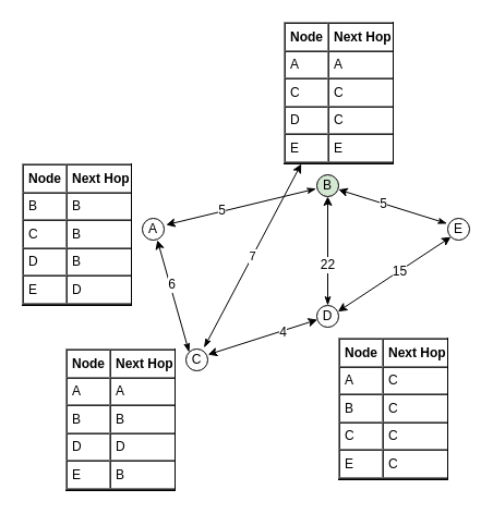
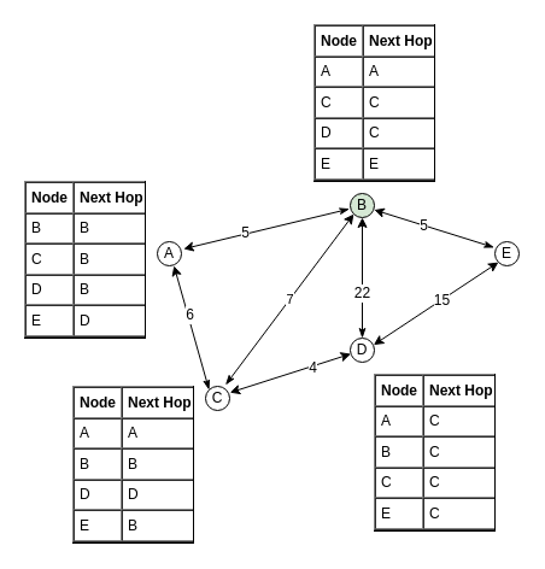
  <mxCell id="0" />
  <mxCell id="1" parent="0" />
  <mxCell id="2" value="&lt;div&gt;A&lt;/div&gt;" style="ellipse;whiteSpace=wrap;html=1;" parent="1" vertex="1"><mxGeometry x="130" y="200" width="20" height="20" as="geometry" /></mxCell>
  <mxCell id="3" value="E" style="ellipse;whiteSpace=wrap;html=1;" parent="1" vertex="1"><mxGeometry x="410" y="200" width="20" height="20" as="geometry" /></mxCell>
  <mxCell id="4" value="D" style="ellipse;whiteSpace=wrap;html=1;" parent="1" vertex="1"><mxGeometry x="290" y="280" width="20" height="20" as="geometry" /></mxCell>
  <mxCell id="5" value="C" style="ellipse;whiteSpace=wrap;html=1;" parent="1" vertex="1"><mxGeometry x="170" y="320" width="20" height="20" as="geometry" /></mxCell>
  <mxCell id="6" value="B" style="ellipse;whiteSpace=wrap;html=1;fillColor=#d5e8d4;" parent="1" vertex="1"><mxGeometry x="290" y="160" width="20" height="20" as="geometry" /></mxCell>
  <mxCell id="7" value="" style="endArrow=classic;html=1;exitX=0.5;exitY=0;exitDx=0;exitDy=0;entryX=0.5;entryY=1;entryDx=0;entryDy=0;startArrow=classicThin;startFill=1;" parent="1" source="4" target="6" edge="1"><mxGeometry width="50" height="50" relative="1" as="geometry"><mxPoint x="310" y="300" as="sourcePoint" /><mxPoint x="360" y="250" as="targetPoint" /></mxGeometry></mxCell>
  <mxCell id="8" value="22" style="text;html=1;align=center;verticalAlign=middle;resizable=0;points=[];labelBackgroundColor=#ffffff;" parent="7" vertex="1" connectable="0"><mxGeometry x="-0.242" y="1" relative="1" as="geometry"><mxPoint as="offset" /></mxGeometry></mxCell>
  <mxCell id="9" value="" style="endArrow=classic;html=1;entryX=1.01;entryY=0.26;entryDx=0;entryDy=0;entryPerimeter=0;startArrow=classic;startFill=1;" parent="1" source="4" target="5" edge="1"><mxGeometry width="50" height="50" relative="1" as="geometry"><mxPoint x="310" y="290" as="sourcePoint" /><mxPoint x="310" y="190" as="targetPoint" /></mxGeometry></mxCell>
  <mxCell id="10" value="4" style="text;html=1;align=center;verticalAlign=middle;resizable=0;points=[];labelBackgroundColor=#ffffff;" parent="9" vertex="1" connectable="0"><mxGeometry x="-0.362" y="1" relative="1" as="geometry"><mxPoint as="offset" /></mxGeometry></mxCell>
  <mxCell id="11" value="" style="endArrow=classic;html=1;exitX=0.97;exitY=0.28;exitDx=0;exitDy=0;entryX=0;entryY=1;entryDx=0;entryDy=0;exitPerimeter=0;startArrow=classic;startFill=1;" parent="1" source="4" target="3" edge="1"><mxGeometry width="50" height="50" relative="1" as="geometry"><mxPoint x="320" y="300" as="sourcePoint" /><mxPoint x="320" y="200" as="targetPoint" /></mxGeometry></mxCell>
  <mxCell id="12" value="15" style="text;html=1;align=center;verticalAlign=middle;resizable=0;points=[];labelBackgroundColor=#ffffff;" parent="11" vertex="1" connectable="0"><mxGeometry x="0.08" relative="1" as="geometry"><mxPoint as="offset" /></mxGeometry></mxCell>
  <mxCell id="13" value="" style="endArrow=classic;html=1;exitX=-0.03;exitY=0.24;exitDx=0;exitDy=0;entryX=0.99;entryY=0.68;entryDx=0;entryDy=0;startArrow=classicThin;startFill=1;exitPerimeter=0;entryPerimeter=0;" parent="1" source="3" target="6" edge="1"><mxGeometry width="50" height="50" relative="1" as="geometry"><mxPoint x="310" y="290" as="sourcePoint" /><mxPoint x="310" y="190" as="targetPoint" /></mxGeometry></mxCell>
  <mxCell id="14" value="5" style="text;html=1;align=center;verticalAlign=middle;resizable=0;points=[];labelBackgroundColor=#ffffff;" parent="13" vertex="1" connectable="0"><mxGeometry x="0.183" relative="1" as="geometry"><mxPoint as="offset" /></mxGeometry></mxCell>
- <mxCell id="15" value="7" style="endArrow=classic;html=1;exitX=0.83;exitY=-0.06;exitDx=0;exitDy=0;startArrow=classicThin;startFill=1;exitPerimeter=0;" parent="1" source="5" target="21" edge="1"><mxGeometry width="50" height="50" relative="1" as="geometry"><mxPoint x="320" y="300" as="sourcePoint" /><mxPoint x="320" y="200" as="targetPoint" /></mxGeometry></mxCell>
+ <mxCell id="15" value="7" style="endArrow=classic;html=1;exitX=0.83;exitY=-0.06;exitDx=0;exitDy=0;entryX=0;entryY=1;entryDx=0;entryDy=0;startArrow=classicThin;startFill=1;exitPerimeter=0;" parent="1" source="5" target="6" edge="1"><mxGeometry width="50" height="50" relative="1" as="geometry"><mxPoint x="320" y="300" as="sourcePoint" /><mxPoint x="320" y="200" as="targetPoint" /></mxGeometry></mxCell>
  <mxCell id="16" value="" style="endArrow=classic;html=1;exitX=0;exitY=0;exitDx=0;exitDy=0;entryX=0.69;entryY=1;entryDx=0;entryDy=0;startArrow=classicThin;startFill=1;entryPerimeter=0;" parent="1" source="5" target="2" edge="1"><mxGeometry width="50" height="50" relative="1" as="geometry"><mxPoint x="330" y="310" as="sourcePoint" /><mxPoint x="330" y="210" as="targetPoint" /></mxGeometry></mxCell>
  <mxCell id="17" value="6" style="text;html=1;align=center;verticalAlign=middle;resizable=0;points=[];labelBackgroundColor=#ffffff;" parent="16" vertex="1" connectable="0"><mxGeometry x="0.224" y="-1" relative="1" as="geometry"><mxPoint as="offset" /></mxGeometry></mxCell>
  <mxCell id="18" value="" style="endArrow=classic;html=1;exitX=-0.03;exitY=0.64;exitDx=0;exitDy=0;entryX=1.09;entryY=0.3;entryDx=0;entryDy=0;startArrow=classicThin;startFill=1;entryPerimeter=0;exitPerimeter=0;" parent="1" source="6" target="2" edge="1"><mxGeometry width="50" height="50" relative="1" as="geometry"><mxPoint x="340" y="320" as="sourcePoint" /><mxPoint x="340" y="220" as="targetPoint" /></mxGeometry></mxCell>
  <mxCell id="19" value="&lt;div&gt;5&lt;/div&gt;" style="text;html=1;align=center;verticalAlign=middle;resizable=0;points=[];labelBackgroundColor=#ffffff;" parent="18" vertex="1" connectable="0"><mxGeometry x="0.254" y="-1" relative="1" as="geometry"><mxPoint as="offset" /></mxGeometry></mxCell>
  <mxCell id="20" value="&lt;table style=&quot;font-size: 1em ; width: 100% ; height: 100%&quot; cellspacing=&quot;0&quot; cellpadding=&quot;4&quot; border=&quot;1&quot;&gt;&lt;tbody&gt;&lt;tr&gt;&lt;th&gt;Node&lt;br&gt;&lt;/th&gt;&lt;th&gt;Next Hop&lt;br&gt;&lt;/th&gt;&lt;/tr&gt;&lt;tr&gt;&lt;td&gt;A&lt;br&gt;&lt;/td&gt;&lt;td&gt;C&lt;br&gt;&lt;/td&gt;&lt;/tr&gt;&lt;tr&gt;&lt;td&gt;B&lt;br&gt;&lt;/td&gt;&lt;td&gt;C&lt;br&gt;&lt;/td&gt;&lt;/tr&gt;&lt;tr&gt;&lt;td&gt;C&lt;br&gt;&lt;/td&gt;&lt;td&gt;C&lt;br&gt;&lt;/td&gt;&lt;/tr&gt;&lt;tr&gt;&lt;td&gt;E&lt;/td&gt;&lt;td&gt;C&lt;br&gt;&lt;/td&gt;&lt;/tr&gt;&lt;/tbody&gt;&lt;/table&gt; " style="verticalAlign=top;align=left;overflow=fill;fontSize=12;fontFamily=Helvetica;html=1" parent="1" vertex="1"><mxGeometry x="310" y="310" width="100" height="130" as="geometry" /></mxCell>
  <mxCell id="21" value="&lt;table style=&quot;font-size: 1em ; width: 100% ; height: 100%&quot; cellspacing=&quot;0&quot; cellpadding=&quot;4&quot; border=&quot;1&quot;&gt;&lt;tbody&gt;&lt;tr&gt;&lt;th&gt;Node&lt;br&gt;&lt;/th&gt;&lt;th&gt;Next Hop&lt;br&gt;&lt;/th&gt;&lt;/tr&gt;&lt;tr&gt;&lt;td&gt;A&lt;br&gt;&lt;/td&gt;&lt;td&gt;A&lt;br&gt;&lt;/td&gt;&lt;/tr&gt;&lt;tr&gt;&lt;td&gt;C&lt;br&gt;&lt;/td&gt;&lt;td&gt;C&lt;br&gt;&lt;/td&gt;&lt;/tr&gt;&lt;tr&gt;&lt;td&gt;D&lt;br&gt;&lt;/td&gt;&lt;td&gt;C&lt;br&gt;&lt;/td&gt;&lt;/tr&gt;&lt;tr&gt;&lt;td&gt;E&lt;/td&gt;&lt;td&gt;E&lt;/td&gt;&lt;/tr&gt;&lt;/tbody&gt;&lt;/table&gt; " style="verticalAlign=top;align=left;overflow=fill;fontSize=12;fontFamily=Helvetica;html=1" parent="1" vertex="1"><mxGeometry x="260" y="20" width="100" height="130" as="geometry" /></mxCell>
  <mxCell id="22" value="&lt;table style=&quot;font-size: 1em ; width: 100% ; height: 100%&quot; cellspacing=&quot;0&quot; cellpadding=&quot;4&quot; border=&quot;1&quot;&gt;&lt;tbody&gt;&lt;tr&gt;&lt;th&gt;Node&lt;br&gt;&lt;/th&gt;&lt;th&gt;Next Hop&lt;br&gt;&lt;/th&gt;&lt;/tr&gt;&lt;tr&gt;&lt;td&gt;B&lt;br&gt;&lt;/td&gt;&lt;td&gt;B&lt;br&gt;&lt;/td&gt;&lt;/tr&gt;&lt;tr&gt;&lt;td&gt;C&lt;br&gt;&lt;/td&gt;&lt;td&gt;B&lt;br&gt;&lt;/td&gt;&lt;/tr&gt;&lt;tr&gt;&lt;td&gt;D&lt;br&gt;&lt;/td&gt;&lt;td&gt;B&lt;br&gt;&lt;/td&gt;&lt;/tr&gt;&lt;tr&gt;&lt;td&gt;E&lt;/td&gt;&lt;td&gt;D&lt;/td&gt;&lt;/tr&gt;&lt;/tbody&gt;&lt;/table&gt; " style="verticalAlign=top;align=left;overflow=fill;fontSize=12;fontFamily=Helvetica;html=1" parent="1" vertex="1"><mxGeometry x="20" y="150" width="100" height="130" as="geometry" /></mxCell>
  <mxCell id="23" value="&lt;table style=&quot;font-size: 1em ; width: 100% ; height: 100%&quot; cellspacing=&quot;0&quot; cellpadding=&quot;4&quot; border=&quot;1&quot;&gt;&lt;tbody&gt;&lt;tr&gt;&lt;th&gt;Node&lt;br&gt;&lt;/th&gt;&lt;th&gt;Next Hop&lt;br&gt;&lt;/th&gt;&lt;/tr&gt;&lt;tr&gt;&lt;td&gt;A&lt;br&gt;&lt;/td&gt;&lt;td&gt;A&lt;br&gt;&lt;/td&gt;&lt;/tr&gt;&lt;tr&gt;&lt;td&gt;B&lt;br&gt;&lt;/td&gt;&lt;td&gt;B&lt;br&gt;&lt;/td&gt;&lt;/tr&gt;&lt;tr&gt;&lt;td&gt;D&lt;/td&gt;&lt;td&gt;D&lt;br&gt;&lt;/td&gt;&lt;/tr&gt;&lt;tr&gt;&lt;td&gt;E&lt;/td&gt;&lt;td&gt;B&lt;/td&gt;&lt;/tr&gt;&lt;/tbody&gt;&lt;/table&gt; " style="verticalAlign=top;align=left;overflow=fill;fontSize=12;fontFamily=Helvetica;html=1" parent="1" vertex="1"><mxGeometry x="60" y="320" width="100" height="130" as="geometry" /></mxCell>
